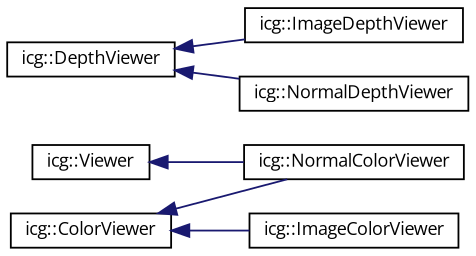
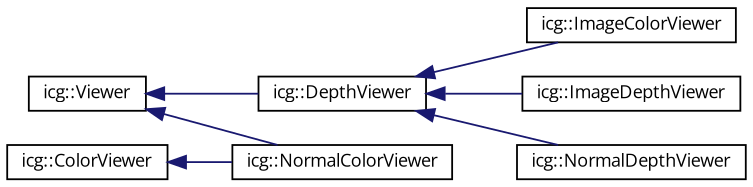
  digraph {
    fontname="Open Sans"
    rankdir=LR
    node [color=black fillcolor=white fontname="Open Sans" fontsize=10 shape=record style=filled]
    edge [color=midnightblue dir=back fontname="Open Sans" fontsize=10 labelfontname=Helvetica labelfontsize=10 style=solid]
    n1 [height=0.2 label="icg::Viewer" width=0.4]
    n2 [height=0.2 label="icg::DepthViewer" width=0.4]
    n3 [height=0.2 label="icg::NormalColorViewer" width=0.4]
    n4 [height=0.2 label="icg::ColorViewer" width=0.4]
    n5 [height=0.2 label="icg::ImageColorViewer" width=0.4]
    n6 [height=0.2 label="icg::ImageDepthViewer" width=0.4]
    n7 [height=0.2 label="icg::NormalDepthViewer" width=0.4]
+   n1 -> n2
    n1 -> n3
    n2 -> n6
    n2 -> n7
    n4 -> n3
-   n4 -> n5
+   n2 -> n5
  }
